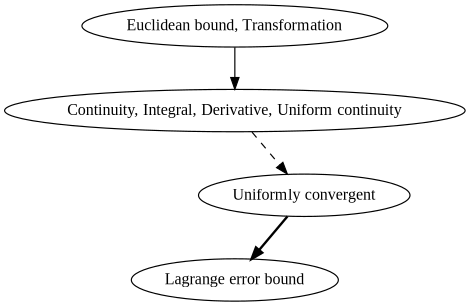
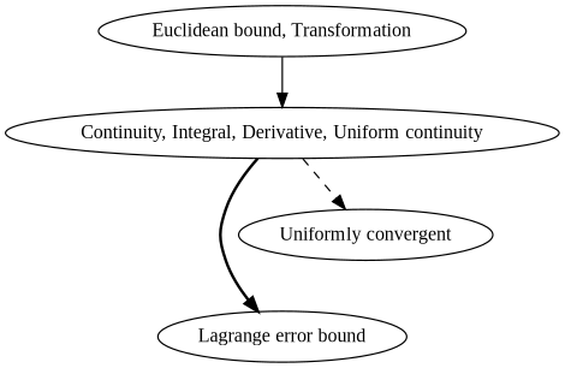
  digraph {
    fontname="Liberation Serif"
    node [fontname="Liberation Serif"]
    edge [fontname="Liberation Serif"]
    "Continuity, Integral, Derivative, Uniform continuity"
    "Lagrange error bound"
    "Uniformly convergent"
    n4 [label="Euclidean bound, Transformation"]
-   "Uniformly convergent" -> "Lagrange error bound" [style=bold]
+   "Continuity, Integral, Derivative, Uniform continuity" -> "Lagrange error bound" [style=bold]
    "Continuity, Integral, Derivative, Uniform continuity" -> "Uniformly convergent" [style=dashed]
    n4 -> "Continuity, Integral, Derivative, Uniform continuity" [style=solid]
  }
